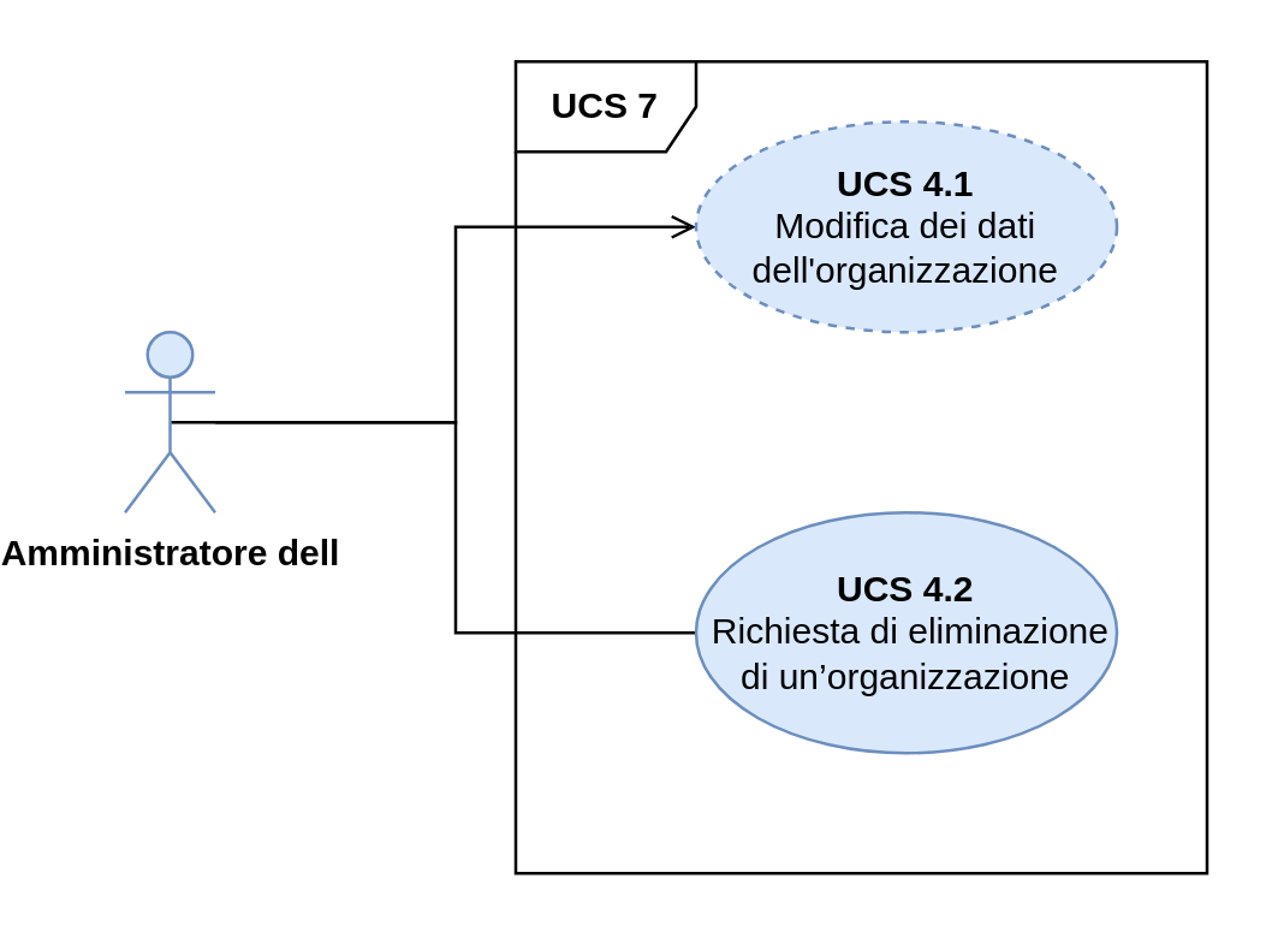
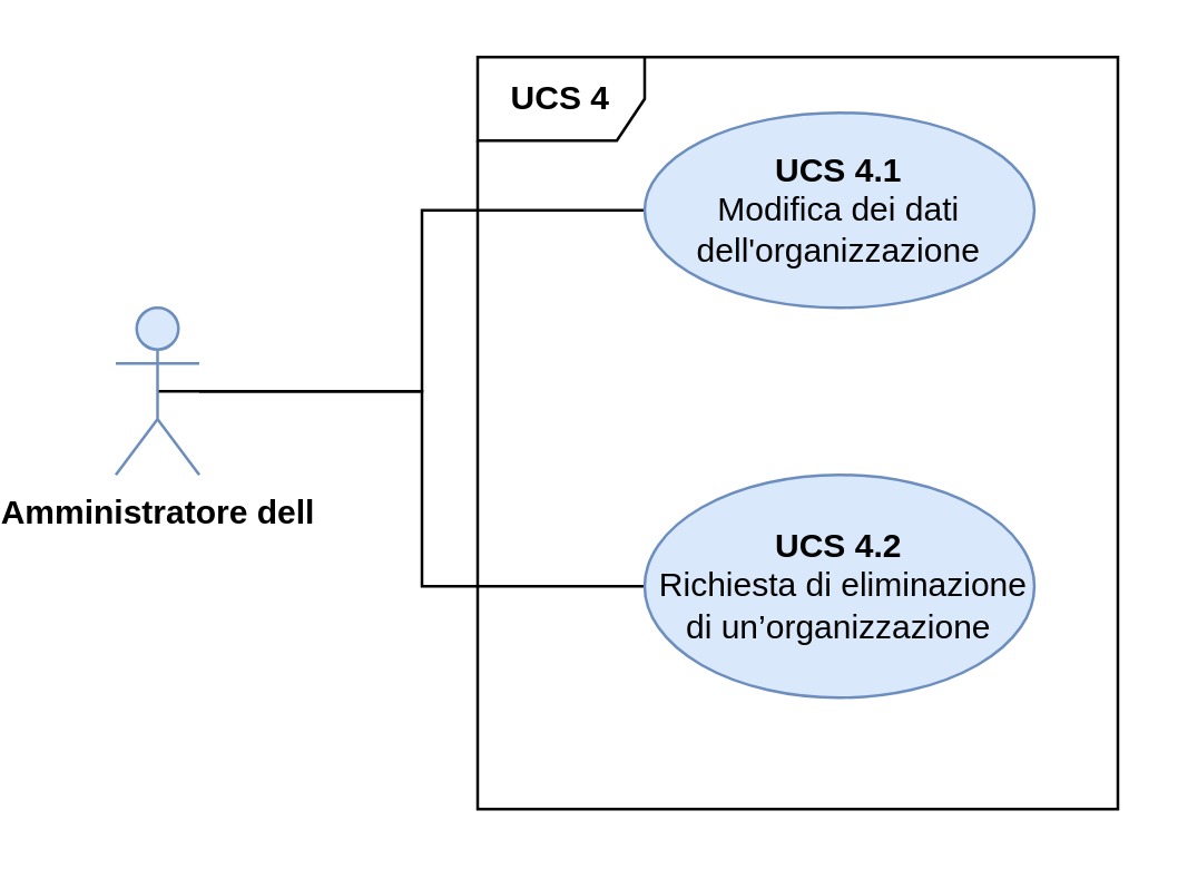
  <mxCell id="0" />
  <mxCell id="1" parent="0" />
- <mxCell id="2" style="edgeStyle=orthogonalEdgeStyle;rounded=0;orthogonalLoop=1;jettySize=auto;html=1;entryX=0;entryY=0.5;entryDx=0;entryDy=0;endArrow=open;endFill=0;" parent="1" source="4" target="6" edge="1"><mxGeometry relative="1" as="geometry" /></mxCell>
+ <mxCell id="2" style="edgeStyle=orthogonalEdgeStyle;rounded=0;orthogonalLoop=1;jettySize=auto;html=1;entryX=0;entryY=0.5;entryDx=0;entryDy=0;endArrow=none;endFill=0;" parent="1" source="4" target="6" edge="1"><mxGeometry relative="1" as="geometry" /></mxCell>
  <mxCell id="3" style="edgeStyle=orthogonalEdgeStyle;rounded=0;orthogonalLoop=1;jettySize=auto;html=1;entryX=0;entryY=0.5;entryDx=0;entryDy=0;exitX=0.5;exitY=0.5;exitDx=0;exitDy=0;exitPerimeter=0;endArrow=none;endFill=0;" parent="1" source="4" target="7" edge="1"><mxGeometry relative="1" as="geometry" /></mxCell>
  <mxCell id="4" value="&lt;b&gt;Amministratore dell&lt;/b&gt;" style="shape=umlActor;verticalLabelPosition=bottom;labelBackgroundColor=#ffffff;verticalAlign=top;html=1;outlineConnect=0;fillColor=#dae8fc;strokeColor=#6c8ebf;" parent="1" vertex="1"><mxGeometry x="20" y="110" width="30" height="60" as="geometry" /></mxCell>
- <mxCell id="5" value="&lt;b&gt;UCS 7&lt;/b&gt;" style="shape=umlFrame;whiteSpace=wrap;html=1;" parent="1" vertex="1"><mxGeometry x="150" y="20" width="230" height="270" as="geometry" /></mxCell>
- <mxCell id="6" value="&lt;b&gt;UCS 4.1&lt;/b&gt;&lt;br&gt;Modifica dei dati dell'organizzazione" style="ellipse;whiteSpace=wrap;html=1;fillColor=#dae8fc;strokeColor=#6c8ebf;dashed=1;" parent="1" vertex="1"><mxGeometry x="210" y="40" width="140" height="70" as="geometry" /></mxCell>
+ <mxCell id="5" value="&lt;b&gt;UCS 4&lt;/b&gt;" style="shape=umlFrame;whiteSpace=wrap;html=1;" parent="1" vertex="1"><mxGeometry x="150" y="20" width="230" height="270" as="geometry" /></mxCell>
+ <mxCell id="6" value="&lt;b&gt;UCS 4.1&lt;/b&gt;&lt;br&gt;Modifica dei dati dell'organizzazione" style="ellipse;whiteSpace=wrap;html=1;fillColor=#dae8fc;strokeColor=#6c8ebf;" parent="1" vertex="1"><mxGeometry x="210" y="40" width="140" height="70" as="geometry" /></mxCell>
  <mxCell id="7" value="&lt;b&gt;UCS 4.2&lt;/b&gt;&lt;br&gt;&amp;nbsp;Richiesta di eliminazione di un’organizzazione" style="ellipse;whiteSpace=wrap;html=1;fillColor=#dae8fc;strokeColor=#6c8ebf;" parent="1" vertex="1"><mxGeometry x="210" y="170" width="140" height="80" as="geometry" /></mxCell>
